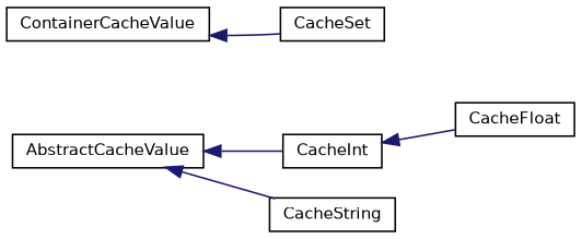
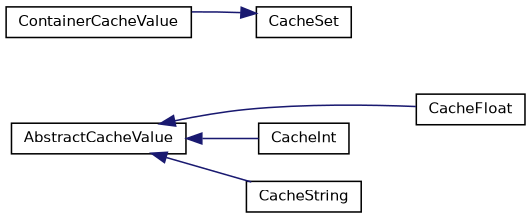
  digraph {
    rankdir=LR
    node [color=black fillcolor=white fontname=Helvetica fontsize=10 shape=record style=filled]
    edge [color=midnightblue dir=back fontname=Helvetica fontsize=10 labelfontname=Helvetica labelfontsize=10 style=solid]
    n1 [height=0.2 label=AbstractCacheValue width=0.4]
    n2 [height=0.2 label=CacheFloat width=0.4]
    n3 [height=0.2 label=CacheInt width=0.4]
    n4 [height=0.2 label=CacheString width=0.4]
    n5 [height=0.2 label=ContainerCacheValue width=0.4]
    n6 [height=0.2 label=CacheSet width=0.4]
-   n3 -> n2
+   n1 -> n2
    n1 -> n3
    n1 -> n4
-   n5 -> n6
+   n6 -> n5
  }
